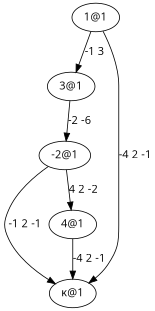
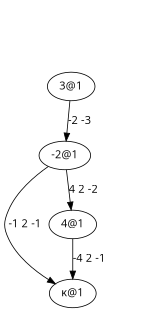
  digraph {
    fontname="Open Sans"
    rankdir=TB
    node [fontname="Open Sans"]
    edge [fontname="Open Sans"]
-   n1 [label="1@1"]
    n2 [label="3@1"]
    n3 [label="κ@1"]
    n4 [label="-2@1"]
    n5 [label="4@1"]
-   n1 -> n2 [label="-1 3"]
-   n1 -> n3 [label="-4 2 -1"]
-   n2 -> n4 [label="-2 -6"]
+   n2 -> n4 [label="-2 -3"]
    n4 -> n3 [label="-1 2 -1"]
    n4 -> n5 [label="4 2 -2"]
    n5 -> n3 [label="-4 2 -1"]
  }
